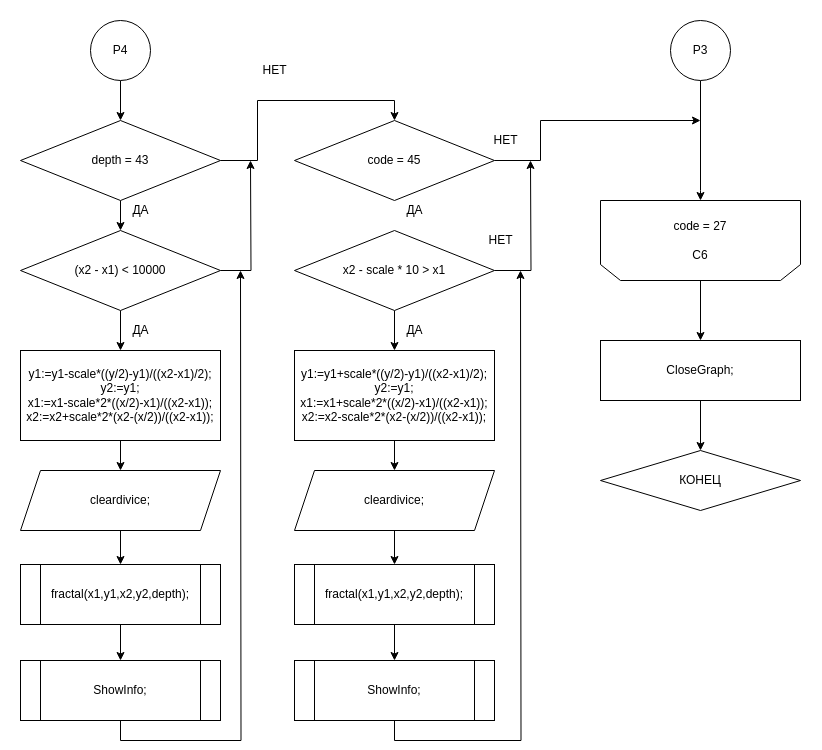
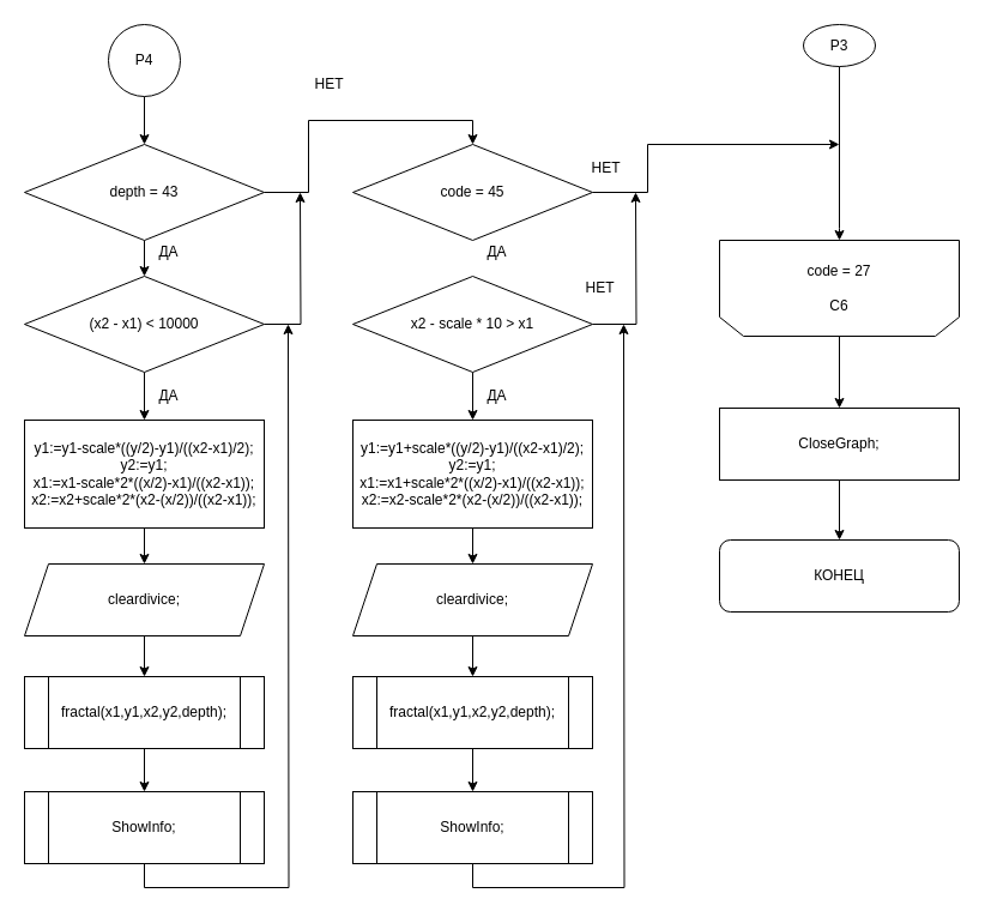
  <mxCell id="0" />
  <mxCell id="1" parent="0" />
  <mxCell id="2" style="edgeStyle=orthogonalEdgeStyle;rounded=0;orthogonalLoop=1;jettySize=auto;html=1;exitX=0.5;exitY=1;exitDx=0;exitDy=0;entryX=0.5;entryY=0;entryDx=0;entryDy=0;" edge="1" parent="1" source="3" target="6"><mxGeometry relative="1" as="geometry" /></mxCell>
  <mxCell id="3" value="P4" style="ellipse;whiteSpace=wrap;html=1;aspect=fixed;" vertex="1" parent="1"><mxGeometry x="90" y="20" width="60" height="60" as="geometry" /></mxCell>
  <mxCell id="4" style="edgeStyle=orthogonalEdgeStyle;rounded=0;orthogonalLoop=1;jettySize=auto;html=1;exitX=0.5;exitY=1;exitDx=0;exitDy=0;entryX=0.5;entryY=0;entryDx=0;entryDy=0;" edge="1" parent="1" source="6" target="9"><mxGeometry relative="1" as="geometry" /></mxCell>
  <mxCell id="5" style="edgeStyle=orthogonalEdgeStyle;rounded=0;orthogonalLoop=1;jettySize=auto;html=1;exitX=1;exitY=0.5;exitDx=0;exitDy=0;entryX=0.5;entryY=0;entryDx=0;entryDy=0;" edge="1" parent="1" source="6" target="21"><mxGeometry relative="1" as="geometry" /></mxCell>
  <mxCell id="6" value="depth = 43" style="rhombus;whiteSpace=wrap;html=1;" vertex="1" parent="1"><mxGeometry x="20" y="120" width="200" height="80" as="geometry" /></mxCell>
  <mxCell id="7" style="edgeStyle=orthogonalEdgeStyle;rounded=0;orthogonalLoop=1;jettySize=auto;html=1;exitX=0.5;exitY=1;exitDx=0;exitDy=0;entryX=0.5;entryY=0;entryDx=0;entryDy=0;" edge="1" parent="1" source="9" target="12"><mxGeometry relative="1" as="geometry" /></mxCell>
  <mxCell id="8" style="edgeStyle=orthogonalEdgeStyle;rounded=0;orthogonalLoop=1;jettySize=auto;html=1;exitX=1;exitY=0.5;exitDx=0;exitDy=0;" edge="1" parent="1" source="9"><mxGeometry relative="1" as="geometry"><mxPoint x="250" y="160" as="targetPoint" /></mxGeometry></mxCell>
  <mxCell id="9" value="(x2 - x1) &amp;lt; 10000" style="rhombus;whiteSpace=wrap;html=1;" vertex="1" parent="1"><mxGeometry x="20" y="230" width="200" height="80" as="geometry" /></mxCell>
  <mxCell id="10" value="ДА" style="text;html=1;align=center;verticalAlign=middle;resizable=0;points=[];autosize=1;strokeColor=none;" vertex="1" parent="1"><mxGeometry x="125" y="200" width="30" height="20" as="geometry" /></mxCell>
  <mxCell id="11" style="edgeStyle=orthogonalEdgeStyle;rounded=0;orthogonalLoop=1;jettySize=auto;html=1;exitX=0.5;exitY=1;exitDx=0;exitDy=0;entryX=0.5;entryY=0;entryDx=0;entryDy=0;" edge="1" parent="1" source="12" target="14"><mxGeometry relative="1" as="geometry" /></mxCell>
  <mxCell id="12" value="&lt;div&gt;&lt;font style=&quot;font-size: 12px&quot;&gt;y1:=y1-scale*((y/2)-y1)/((x2-x1)/2);&lt;/font&gt;&lt;/div&gt;&lt;div&gt;&lt;font style=&quot;font-size: 12px&quot;&gt;y2:=y1;&lt;/font&gt;&lt;/div&gt;&lt;div&gt;&lt;span&gt;x1:=x1-scale*2*((x/2)-x1)/((x2-x1));&lt;/span&gt;&lt;/div&gt;&lt;div&gt;&lt;span&gt;x2:=x2+scale*2*(x2-(x/2))/((x2-x1));&lt;/span&gt;&lt;/div&gt;" style="rounded=0;whiteSpace=wrap;html=1;" vertex="1" parent="1"><mxGeometry x="20" y="350" width="200" height="90" as="geometry" /></mxCell>
  <mxCell id="13" style="edgeStyle=orthogonalEdgeStyle;rounded=0;orthogonalLoop=1;jettySize=auto;html=1;exitX=0.5;exitY=1;exitDx=0;exitDy=0;entryX=0.5;entryY=0;entryDx=0;entryDy=0;" edge="1" parent="1" source="14" target="16"><mxGeometry relative="1" as="geometry" /></mxCell>
  <mxCell id="14" value="cleardivice;" style="shape=parallelogram;perimeter=parallelogramPerimeter;whiteSpace=wrap;html=1;fixedSize=1;" vertex="1" parent="1"><mxGeometry x="20" y="470" width="200" height="60" as="geometry" /></mxCell>
  <mxCell id="15" style="edgeStyle=orthogonalEdgeStyle;rounded=0;orthogonalLoop=1;jettySize=auto;html=1;exitX=0.5;exitY=1;exitDx=0;exitDy=0;entryX=0.5;entryY=0;entryDx=0;entryDy=0;" edge="1" parent="1" source="16" target="18"><mxGeometry relative="1" as="geometry" /></mxCell>
  <mxCell id="16" value="fractal(x1,y1,x2,y2,depth);" style="shape=process;whiteSpace=wrap;html=1;backgroundOutline=1;" vertex="1" parent="1"><mxGeometry x="20" y="564" width="200" height="60" as="geometry" /></mxCell>
  <mxCell id="17" style="edgeStyle=orthogonalEdgeStyle;rounded=0;orthogonalLoop=1;jettySize=auto;html=1;exitX=0.5;exitY=1;exitDx=0;exitDy=0;" edge="1" parent="1" source="18"><mxGeometry relative="1" as="geometry"><mxPoint x="240" y="270" as="targetPoint" /></mxGeometry></mxCell>
  <mxCell id="18" value="ShowInfo;" style="shape=process;whiteSpace=wrap;html=1;backgroundOutline=1;" vertex="1" parent="1"><mxGeometry x="20" y="660" width="200" height="60" as="geometry" /></mxCell>
  <mxCell id="19" value="ДА" style="text;html=1;align=center;verticalAlign=middle;resizable=0;points=[];autosize=1;strokeColor=none;" vertex="1" parent="1"><mxGeometry x="125" y="320" width="30" height="20" as="geometry" /></mxCell>
  <mxCell id="20" style="edgeStyle=orthogonalEdgeStyle;rounded=0;orthogonalLoop=1;jettySize=auto;html=1;exitX=1;exitY=0.5;exitDx=0;exitDy=0;" edge="1" parent="1" source="21"><mxGeometry relative="1" as="geometry"><mxPoint x="700" y="120" as="targetPoint" /><Array as="points"><mxPoint x="540" y="160" /><mxPoint x="540" y="120" /></Array></mxGeometry></mxCell>
  <mxCell id="21" value="code = 45" style="rhombus;whiteSpace=wrap;html=1;" vertex="1" parent="1"><mxGeometry x="294" y="120" width="200" height="80" as="geometry" /></mxCell>
  <mxCell id="22" style="edgeStyle=orthogonalEdgeStyle;rounded=0;orthogonalLoop=1;jettySize=auto;html=1;exitX=0.5;exitY=1;exitDx=0;exitDy=0;entryX=0.5;entryY=0;entryDx=0;entryDy=0;" edge="1" parent="1" source="24" target="27"><mxGeometry relative="1" as="geometry" /></mxCell>
  <mxCell id="23" style="edgeStyle=orthogonalEdgeStyle;rounded=0;orthogonalLoop=1;jettySize=auto;html=1;exitX=1;exitY=0.5;exitDx=0;exitDy=0;" edge="1" parent="1" source="24"><mxGeometry relative="1" as="geometry"><mxPoint x="530" y="160" as="targetPoint" /></mxGeometry></mxCell>
  <mxCell id="24" value="x2 - scale * 10 &amp;gt; x1" style="rhombus;whiteSpace=wrap;html=1;" vertex="1" parent="1"><mxGeometry x="294" y="230" width="200" height="80" as="geometry" /></mxCell>
  <mxCell id="25" value="ДА" style="text;html=1;align=center;verticalAlign=middle;resizable=0;points=[];autosize=1;strokeColor=none;" vertex="1" parent="1"><mxGeometry x="399" y="200" width="30" height="20" as="geometry" /></mxCell>
  <mxCell id="26" style="edgeStyle=orthogonalEdgeStyle;rounded=0;orthogonalLoop=1;jettySize=auto;html=1;exitX=0.5;exitY=1;exitDx=0;exitDy=0;entryX=0.5;entryY=0;entryDx=0;entryDy=0;" edge="1" parent="1" source="27" target="29"><mxGeometry relative="1" as="geometry" /></mxCell>
  <mxCell id="27" value="&lt;div&gt;y1:=y1+scale*((y/2)-y1)/((x2-x1)/2);&lt;/div&gt;&lt;div&gt;&lt;span&gt;y2:=y1;&lt;/span&gt;&lt;/div&gt;&lt;div&gt;&lt;span&gt;x1:=x1+scale*2*((x/2)-x1)/((x2-x1));&lt;/span&gt;&lt;/div&gt;&lt;div&gt;&lt;span&gt;x2:=x2-scale*2*(x2-(x/2))/((x2-x1));&lt;/span&gt;&lt;/div&gt;" style="rounded=0;whiteSpace=wrap;html=1;" vertex="1" parent="1"><mxGeometry x="294" y="350" width="200" height="90" as="geometry" /></mxCell>
  <mxCell id="28" style="edgeStyle=orthogonalEdgeStyle;rounded=0;orthogonalLoop=1;jettySize=auto;html=1;exitX=0.5;exitY=1;exitDx=0;exitDy=0;entryX=0.5;entryY=0;entryDx=0;entryDy=0;" edge="1" parent="1" source="29" target="31"><mxGeometry relative="1" as="geometry" /></mxCell>
  <mxCell id="29" value="cleardivice;" style="shape=parallelogram;perimeter=parallelogramPerimeter;whiteSpace=wrap;html=1;fixedSize=1;" vertex="1" parent="1"><mxGeometry x="294" y="470" width="200" height="60" as="geometry" /></mxCell>
  <mxCell id="30" style="edgeStyle=orthogonalEdgeStyle;rounded=0;orthogonalLoop=1;jettySize=auto;html=1;exitX=0.5;exitY=1;exitDx=0;exitDy=0;entryX=0.5;entryY=0;entryDx=0;entryDy=0;" edge="1" parent="1" source="31" target="33"><mxGeometry relative="1" as="geometry" /></mxCell>
  <mxCell id="31" value="fractal(x1,y1,x2,y2,depth);" style="shape=process;whiteSpace=wrap;html=1;backgroundOutline=1;" vertex="1" parent="1"><mxGeometry x="294" y="564" width="200" height="60" as="geometry" /></mxCell>
  <mxCell id="32" style="edgeStyle=orthogonalEdgeStyle;rounded=0;orthogonalLoop=1;jettySize=auto;html=1;exitX=0.5;exitY=1;exitDx=0;exitDy=0;" edge="1" parent="1" source="33"><mxGeometry relative="1" as="geometry"><mxPoint x="520" y="270" as="targetPoint" /></mxGeometry></mxCell>
  <mxCell id="33" value="ShowInfo;" style="shape=process;whiteSpace=wrap;html=1;backgroundOutline=1;" vertex="1" parent="1"><mxGeometry x="294" y="660" width="200" height="60" as="geometry" /></mxCell>
  <mxCell id="34" value="ДА" style="text;html=1;align=center;verticalAlign=middle;resizable=0;points=[];autosize=1;strokeColor=none;" vertex="1" parent="1"><mxGeometry x="399" y="320" width="30" height="20" as="geometry" /></mxCell>
  <mxCell id="35" value="НЕТ" style="text;html=1;align=center;verticalAlign=middle;resizable=0;points=[];autosize=1;strokeColor=none;" vertex="1" parent="1"><mxGeometry x="254" y="60" width="40" height="20" as="geometry" /></mxCell>
  <mxCell id="36" style="edgeStyle=orthogonalEdgeStyle;rounded=0;orthogonalLoop=1;jettySize=auto;html=1;exitX=0.5;exitY=1;exitDx=0;exitDy=0;" edge="1" parent="1" source="37"><mxGeometry relative="1" as="geometry"><mxPoint x="700" y="200" as="targetPoint" /><Array as="points"><mxPoint x="700" y="190" /></Array></mxGeometry></mxCell>
- <mxCell id="37" value="P3" style="ellipse;whiteSpace=wrap;html=1;aspect=fixed;" vertex="1" parent="1"><mxGeometry x="670" y="20" width="60" height="60" as="geometry" /></mxCell>
+ <mxCell id="37" value="P3" style="ellipse;whiteSpace=wrap;html=1;aspect=fixed;" vertex="1" parent="1"><mxGeometry x="670" y="20" width="60" height="35" as="geometry" /></mxCell>
  <mxCell id="38" value="НЕТ" style="text;html=1;align=center;verticalAlign=middle;resizable=0;points=[];autosize=1;strokeColor=none;" vertex="1" parent="1"><mxGeometry x="485" y="130" width="40" height="20" as="geometry" /></mxCell>
  <mxCell id="39" value="НЕТ" style="text;html=1;align=center;verticalAlign=middle;resizable=0;points=[];autosize=1;strokeColor=none;" vertex="1" parent="1"><mxGeometry x="480" y="230" width="40" height="20" as="geometry" /></mxCell>
  <mxCell id="40" style="edgeStyle=orthogonalEdgeStyle;rounded=0;orthogonalLoop=1;jettySize=auto;html=1;exitX=0.5;exitY=0;exitDx=0;exitDy=0;entryX=0.5;entryY=0;entryDx=0;entryDy=0;" edge="1" parent="1" source="41" target="43"><mxGeometry relative="1" as="geometry" /></mxCell>
  <mxCell id="41" value="code = 27&lt;br&gt;&lt;br&gt;C6" style="shape=loopLimit;whiteSpace=wrap;html=1;direction=west;" vertex="1" parent="1"><mxGeometry x="600" y="200" width="200" height="80" as="geometry" /></mxCell>
  <mxCell id="42" style="edgeStyle=orthogonalEdgeStyle;rounded=0;orthogonalLoop=1;jettySize=auto;html=1;exitX=0.5;exitY=1;exitDx=0;exitDy=0;" edge="1" parent="1" source="43" target="44"><mxGeometry relative="1" as="geometry" /></mxCell>
  <mxCell id="43" value="CloseGraph;" style="rounded=0;whiteSpace=wrap;html=1;" vertex="1" parent="1"><mxGeometry x="600" y="340" width="200" height="60" as="geometry" /></mxCell>
- <mxCell id="44" value="КОНЕЦ" style="rhombus;whiteSpace=wrap;html=1;" vertex="1" parent="1"><mxGeometry x="600" y="450" width="200" height="60" as="geometry" /></mxCell>
+ <mxCell id="44" value="КОНЕЦ" style="rounded=1;whiteSpace=wrap;html=1;" vertex="1" parent="1"><mxGeometry x="600" y="450" width="200" height="60" as="geometry" /></mxCell>
